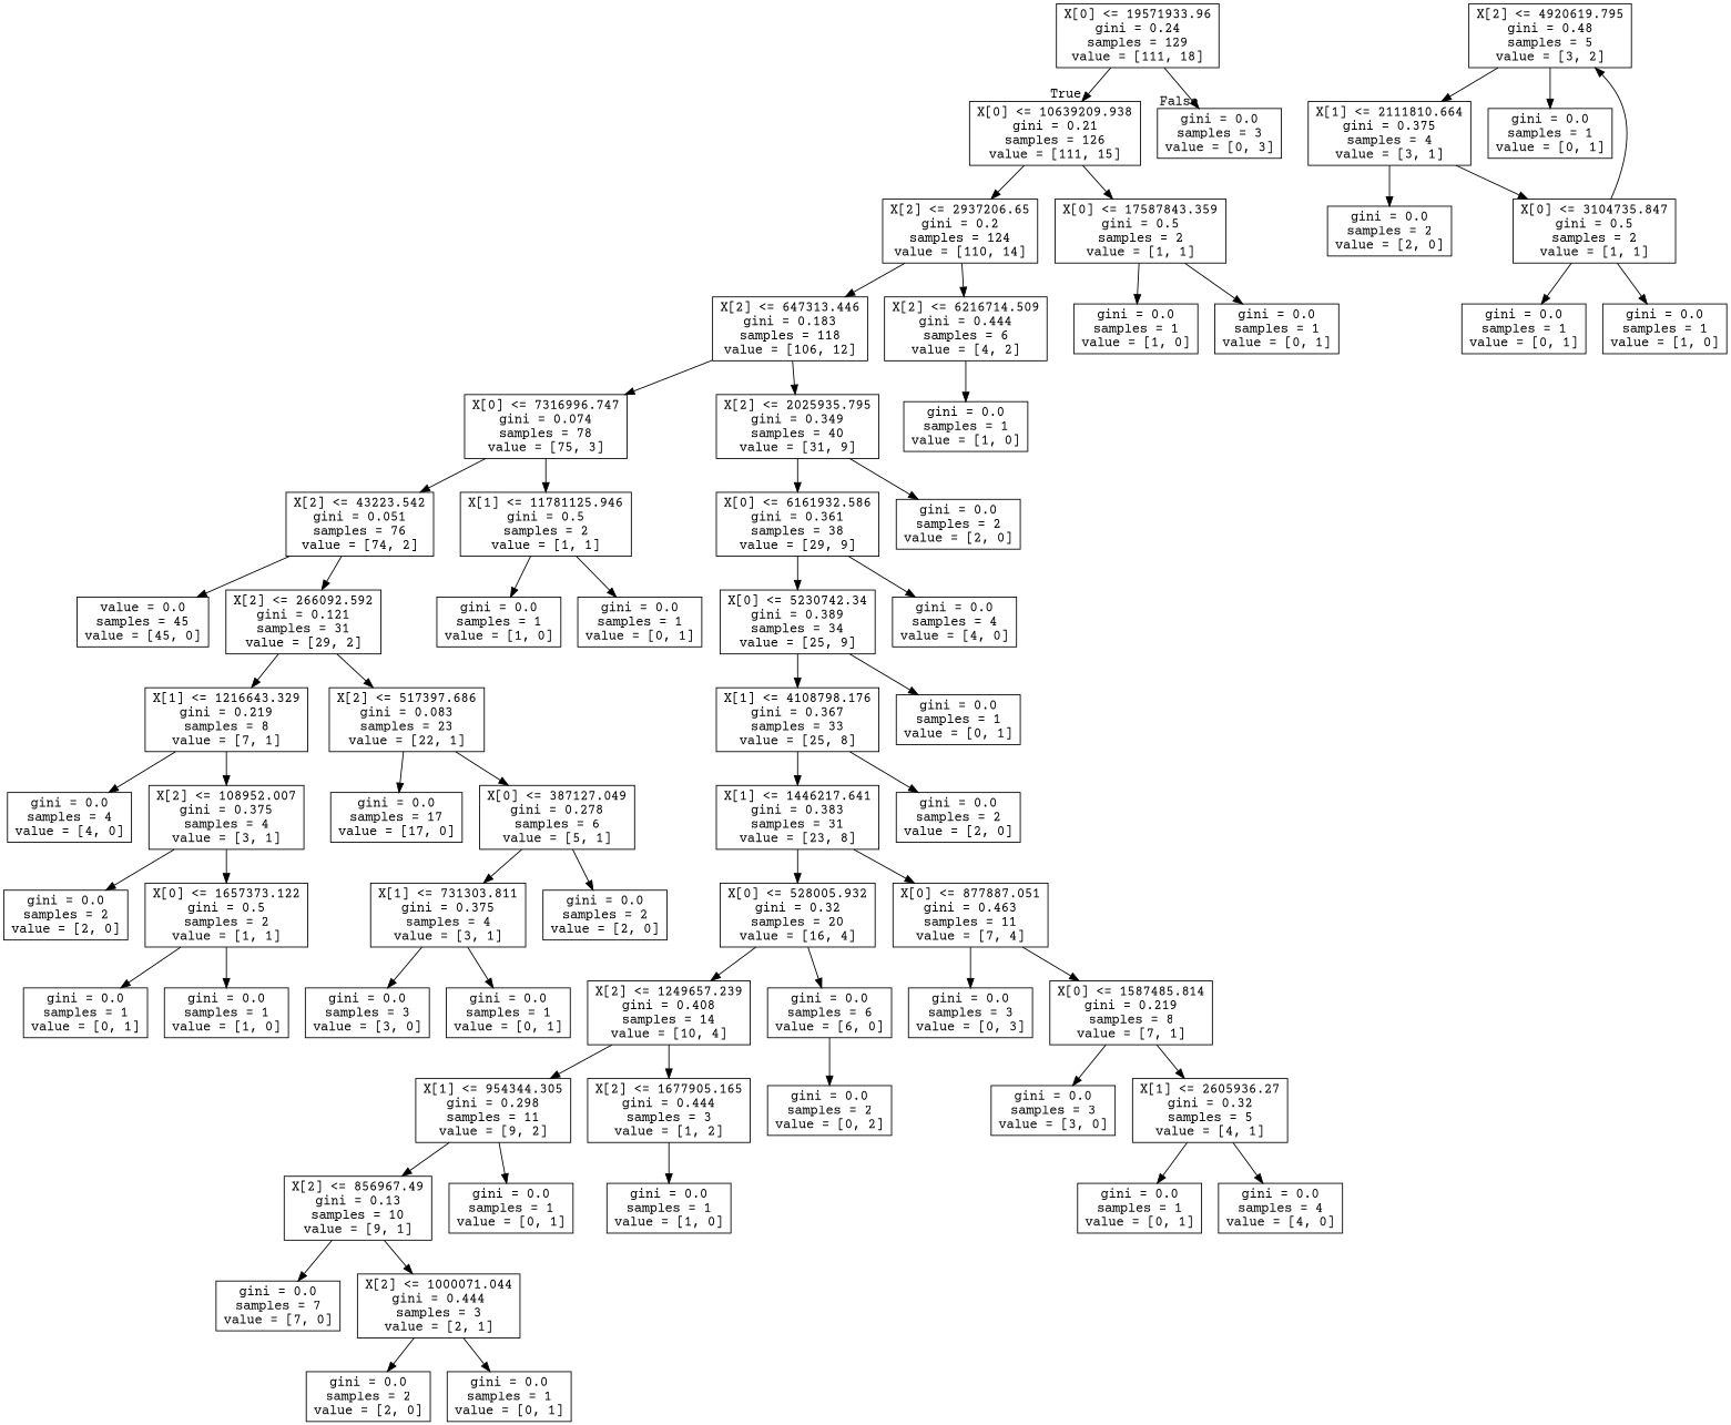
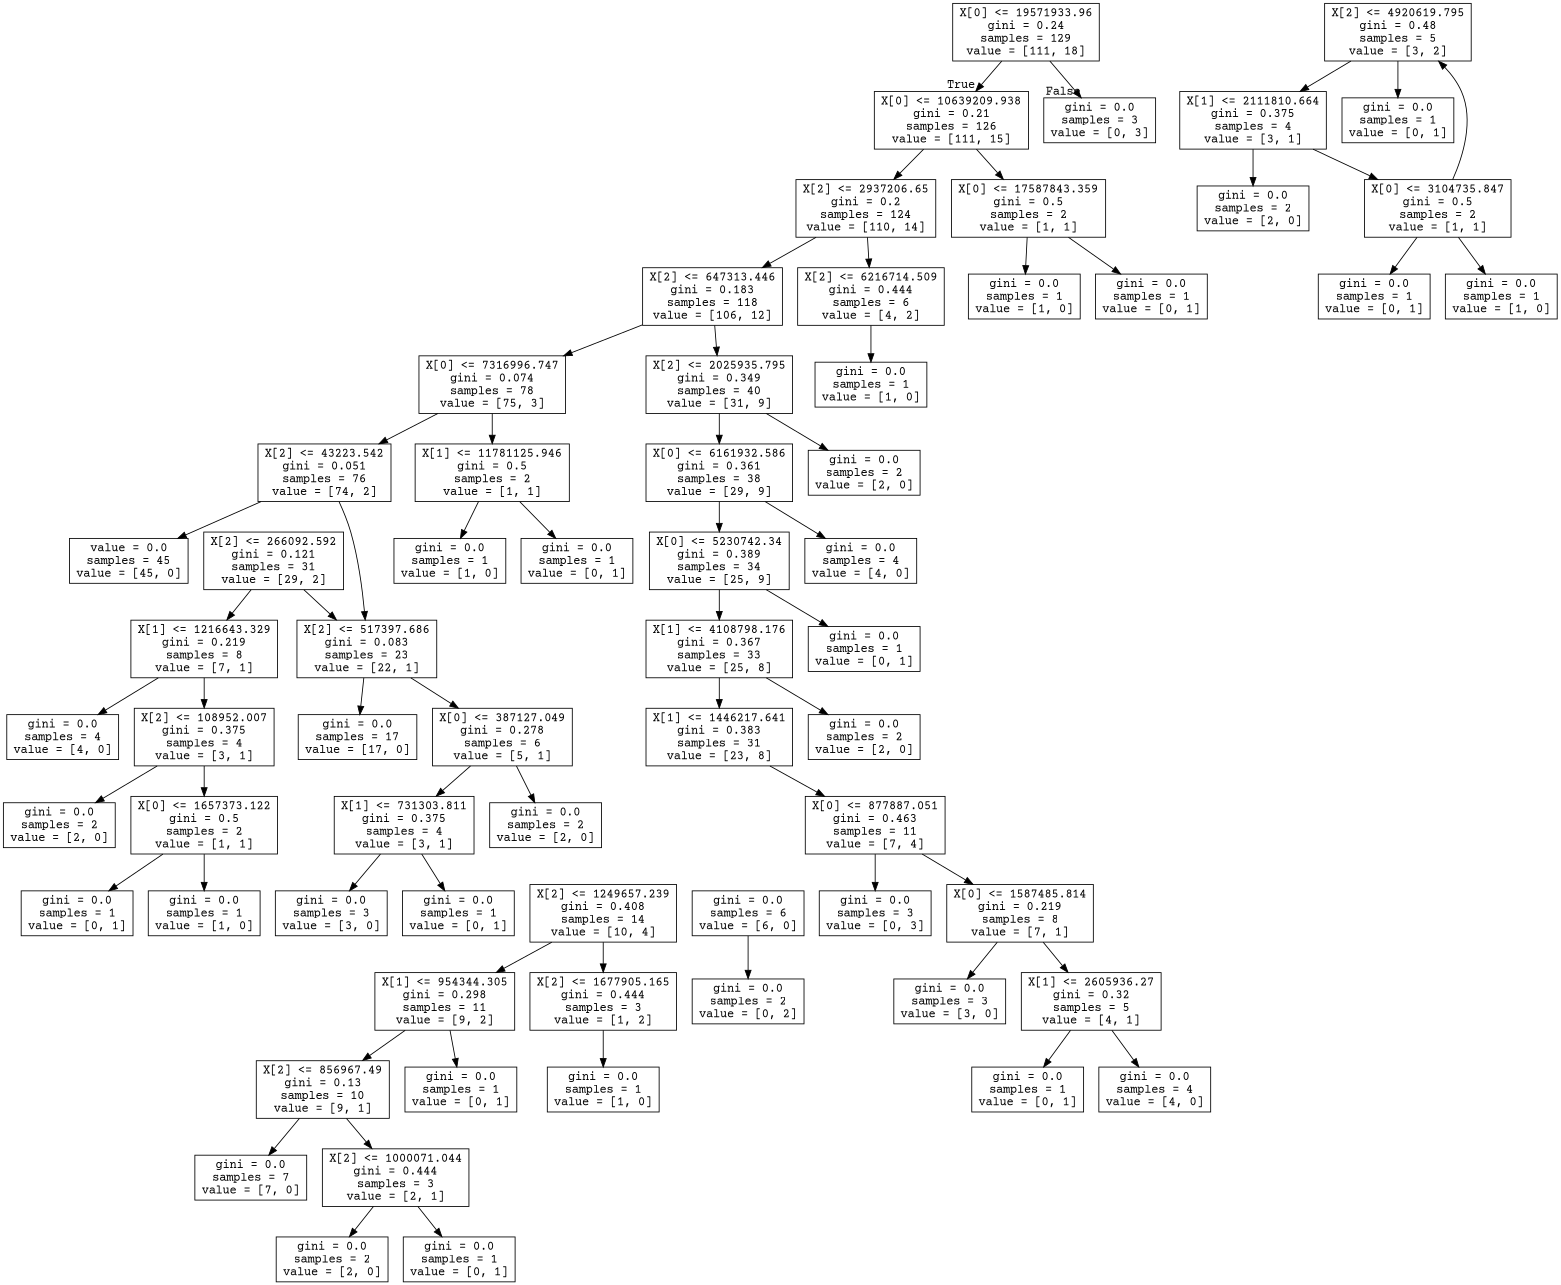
  digraph {
    fontname="Courier Prime"
    node [fontname="Courier Prime" shape=box]
    edge [fontname="Courier Prime"]
    n1 [label="X[0] <= 19571933.96\ngini = 0.24\nsamples = 129\nvalue = [111, 18]"]
    n2 [label="X[0] <= 10639209.938\ngini = 0.21\nsamples = 126\nvalue = [111, 15]"]
    n3 [label="gini = 0.0\nsamples = 3\nvalue = [0, 3]"]
    n4 [label="X[2] <= 2937206.65\ngini = 0.2\nsamples = 124\nvalue = [110, 14]"]
    n5 [label="X[0] <= 17587843.359\ngini = 0.5\nsamples = 2\nvalue = [1, 1]"]
    n6 [label="X[2] <= 647313.446\ngini = 0.183\nsamples = 118\nvalue = [106, 12]"]
    n7 [label="X[2] <= 6216714.509\ngini = 0.444\nsamples = 6\nvalue = [4, 2]"]
    n8 [label="gini = 0.0\nsamples = 1\nvalue = [1, 0]"]
    n9 [label="gini = 0.0\nsamples = 1\nvalue = [0, 1]"]
    n10 [label="X[0] <= 7316996.747\ngini = 0.074\nsamples = 78\nvalue = [75, 3]"]
    n11 [label="X[2] <= 2025935.795\ngini = 0.349\nsamples = 40\nvalue = [31, 9]"]
    n12 [label="gini = 0.0\nsamples = 1\nvalue = [1, 0]"]
    n13 [label="X[2] <= 43223.542\ngini = 0.051\nsamples = 76\nvalue = [74, 2]"]
    n14 [label="X[1] <= 11781125.946\ngini = 0.5\nsamples = 2\nvalue = [1, 1]"]
    n15 [label="X[0] <= 6161932.586\ngini = 0.361\nsamples = 38\nvalue = [29, 9]"]
    n16 [label="gini = 0.0\nsamples = 2\nvalue = [2, 0]"]
    n17 [label="value = 0.0\nsamples = 45\nvalue = [45, 0]"]
    n18 [label="X[2] <= 266092.592\ngini = 0.121\nsamples = 31\nvalue = [29, 2]"]
    n19 [label="gini = 0.0\nsamples = 1\nvalue = [1, 0]"]
    n20 [label="gini = 0.0\nsamples = 1\nvalue = [0, 1]"]
    n21 [label="X[1] <= 1216643.329\ngini = 0.219\nsamples = 8\nvalue = [7, 1]"]
    n22 [label="X[2] <= 517397.686\ngini = 0.083\nsamples = 23\nvalue = [22, 1]"]
    n23 [label="gini = 0.0\nsamples = 4\nvalue = [4, 0]"]
    n24 [label="X[2] <= 108952.007\ngini = 0.375\nsamples = 4\nvalue = [3, 1]"]
    n25 [label="gini = 0.0\nsamples = 17\nvalue = [17, 0]"]
    n26 [label="X[0] <= 387127.049\ngini = 0.278\nsamples = 6\nvalue = [5, 1]"]
    n27 [label="gini = 0.0\nsamples = 2\nvalue = [2, 0]"]
    n28 [label="X[0] <= 1657373.122\ngini = 0.5\nsamples = 2\nvalue = [1, 1]"]
    n29 [label="gini = 0.0\nsamples = 1\nvalue = [0, 1]"]
    n30 [label="gini = 0.0\nsamples = 1\nvalue = [1, 0]"]
    n31 [label="X[1] <= 731303.811\ngini = 0.375\nsamples = 4\nvalue = [3, 1]"]
    n32 [label="gini = 0.0\nsamples = 2\nvalue = [2, 0]"]
    n33 [label="gini = 0.0\nsamples = 3\nvalue = [3, 0]"]
    n34 [label="gini = 0.0\nsamples = 1\nvalue = [0, 1]"]
    n35 [label="X[0] <= 5230742.34\ngini = 0.389\nsamples = 34\nvalue = [25, 9]"]
    n36 [label="gini = 0.0\nsamples = 4\nvalue = [4, 0]"]
    n37 [label="X[1] <= 4108798.176\ngini = 0.367\nsamples = 33\nvalue = [25, 8]"]
    n38 [label="gini = 0.0\nsamples = 1\nvalue = [0, 1]"]
    n39 [label="X[1] <= 1446217.641\ngini = 0.383\nsamples = 31\nvalue = [23, 8]"]
    n40 [label="gini = 0.0\nsamples = 2\nvalue = [2, 0]"]
-   n41 [label="X[0] <= 528005.932\ngini = 0.32\nsamples = 20\nvalue = [16, 4]"]
    n42 [label="X[0] <= 877887.051\ngini = 0.463\nsamples = 11\nvalue = [7, 4]"]
    n43 [label="X[2] <= 1249657.239\ngini = 0.408\nsamples = 14\nvalue = [10, 4]"]
    n44 [label="gini = 0.0\nsamples = 6\nvalue = [6, 0]"]
    n45 [label="gini = 0.0\nsamples = 3\nvalue = [0, 3]"]
    n46 [label="X[0] <= 1587485.814\ngini = 0.219\nsamples = 8\nvalue = [7, 1]"]
    n47 [label="X[1] <= 954344.305\ngini = 0.298\nsamples = 11\nvalue = [9, 2]"]
    n48 [label="X[2] <= 1677905.165\ngini = 0.444\nsamples = 3\nvalue = [1, 2]"]
    n49 [label="gini = 0.0\nsamples = 2\nvalue = [0, 2]"]
    n50 [label="X[2] <= 856967.49\ngini = 0.13\nsamples = 10\nvalue = [9, 1]"]
    n51 [label="gini = 0.0\nsamples = 1\nvalue = [0, 1]"]
    n52 [label="gini = 0.0\nsamples = 1\nvalue = [1, 0]"]
    n53 [label="gini = 0.0\nsamples = 7\nvalue = [7, 0]"]
    n54 [label="X[2] <= 1000071.044\ngini = 0.444\nsamples = 3\nvalue = [2, 1]"]
    n55 [label="gini = 0.0\nsamples = 2\nvalue = [2, 0]"]
    n56 [label="gini = 0.0\nsamples = 1\nvalue = [0, 1]"]
    n57 [label="gini = 0.0\nsamples = 3\nvalue = [3, 0]"]
    n58 [label="X[1] <= 2605936.27\ngini = 0.32\nsamples = 5\nvalue = [4, 1]"]
    n59 [label="gini = 0.0\nsamples = 1\nvalue = [0, 1]"]
    n60 [label="gini = 0.0\nsamples = 4\nvalue = [4, 0]"]
    n61 [label="X[2] <= 4920619.795\ngini = 0.48\nsamples = 5\nvalue = [3, 2]"]
    n62 [label="X[1] <= 2111810.664\ngini = 0.375\nsamples = 4\nvalue = [3, 1]"]
    n63 [label="gini = 0.0\nsamples = 1\nvalue = [0, 1]"]
    n64 [label="gini = 0.0\nsamples = 2\nvalue = [2, 0]"]
    n65 [label="X[0] <= 3104735.847\ngini = 0.5\nsamples = 2\nvalue = [1, 1]"]
    n66 [label="gini = 0.0\nsamples = 1\nvalue = [0, 1]"]
    n67 [label="gini = 0.0\nsamples = 1\nvalue = [1, 0]"]
    n1 -> n2 [headlabel=True labelangle=45 labeldistance=2.5]
    n1 -> n3 [headlabel=False labelangle=-45 labeldistance=2.5]
    n2 -> n4
    n2 -> n5
    n4 -> n6
    n4 -> n7
    n5 -> n8
    n5 -> n9
    n6 -> n10
    n6 -> n11
    n7 -> n12
    n10 -> n13
    n10 -> n14
    n11 -> n15
    n11 -> n16
    n13 -> n17
-   n13 -> n18
+   n13 -> n22
    n14 -> n19
    n14 -> n20
    n15 -> n35
    n15 -> n36
    n18 -> n21
    n18 -> n22
    n21 -> n23
    n21 -> n24
    n22 -> n25
    n22 -> n26
    n24 -> n27
    n24 -> n28
    n26 -> n31
    n26 -> n32
    n28 -> n29
    n28 -> n30
    n31 -> n33
    n31 -> n34
    n35 -> n37
    n35 -> n38
    n37 -> n39
    n37 -> n40
-   n39 -> n41
    n39 -> n42
-   n41 -> n43
-   n41 -> n44
    n42 -> n45
    n42 -> n46
    n43 -> n47
    n43 -> n48
    n44 -> n49
    n46 -> n57
    n46 -> n58
    n47 -> n50
    n47 -> n51
    n48 -> n52
    n50 -> n53
    n50 -> n54
    n54 -> n55
    n54 -> n56
    n58 -> n59
    n58 -> n60
    n61 -> n62
    n61 -> n63
    n62 -> n64
    n62 -> n65
    n65 -> n61
    n65 -> n66
    n65 -> n67
  }
